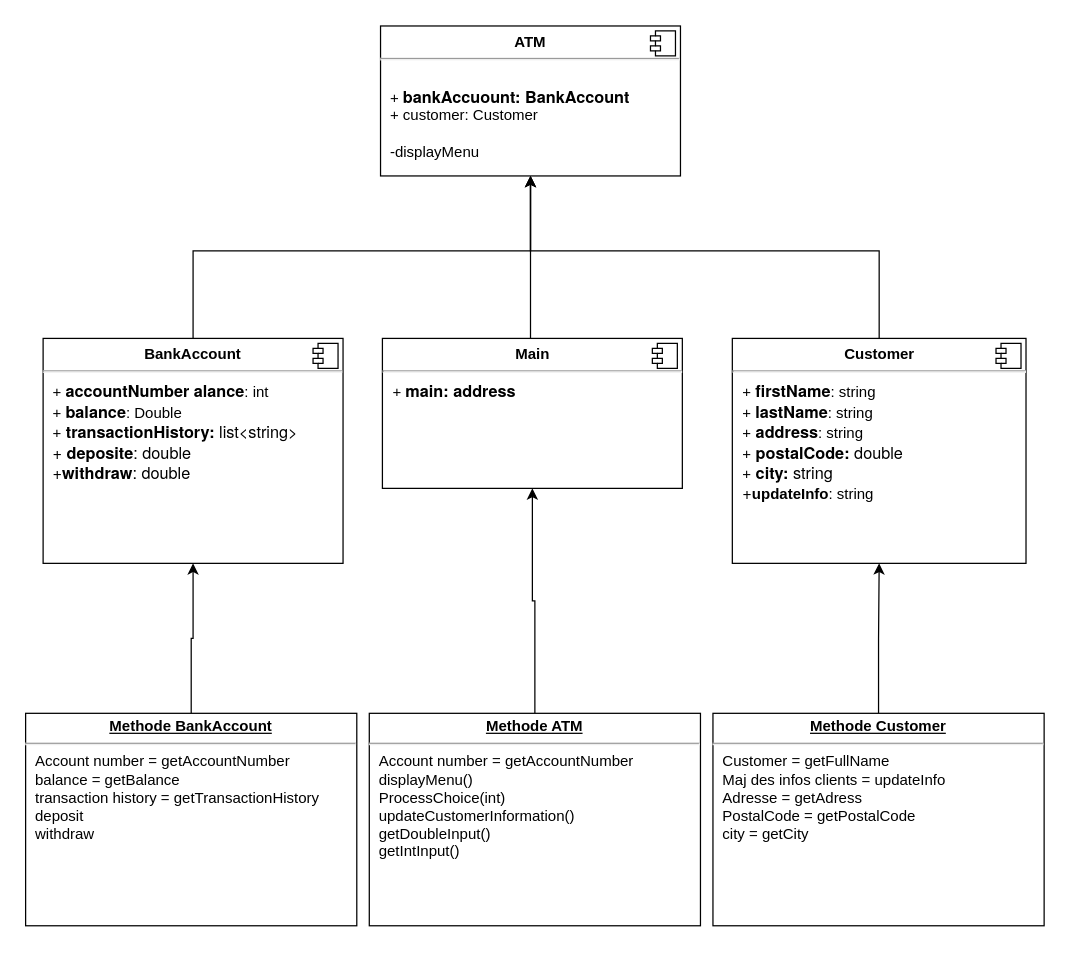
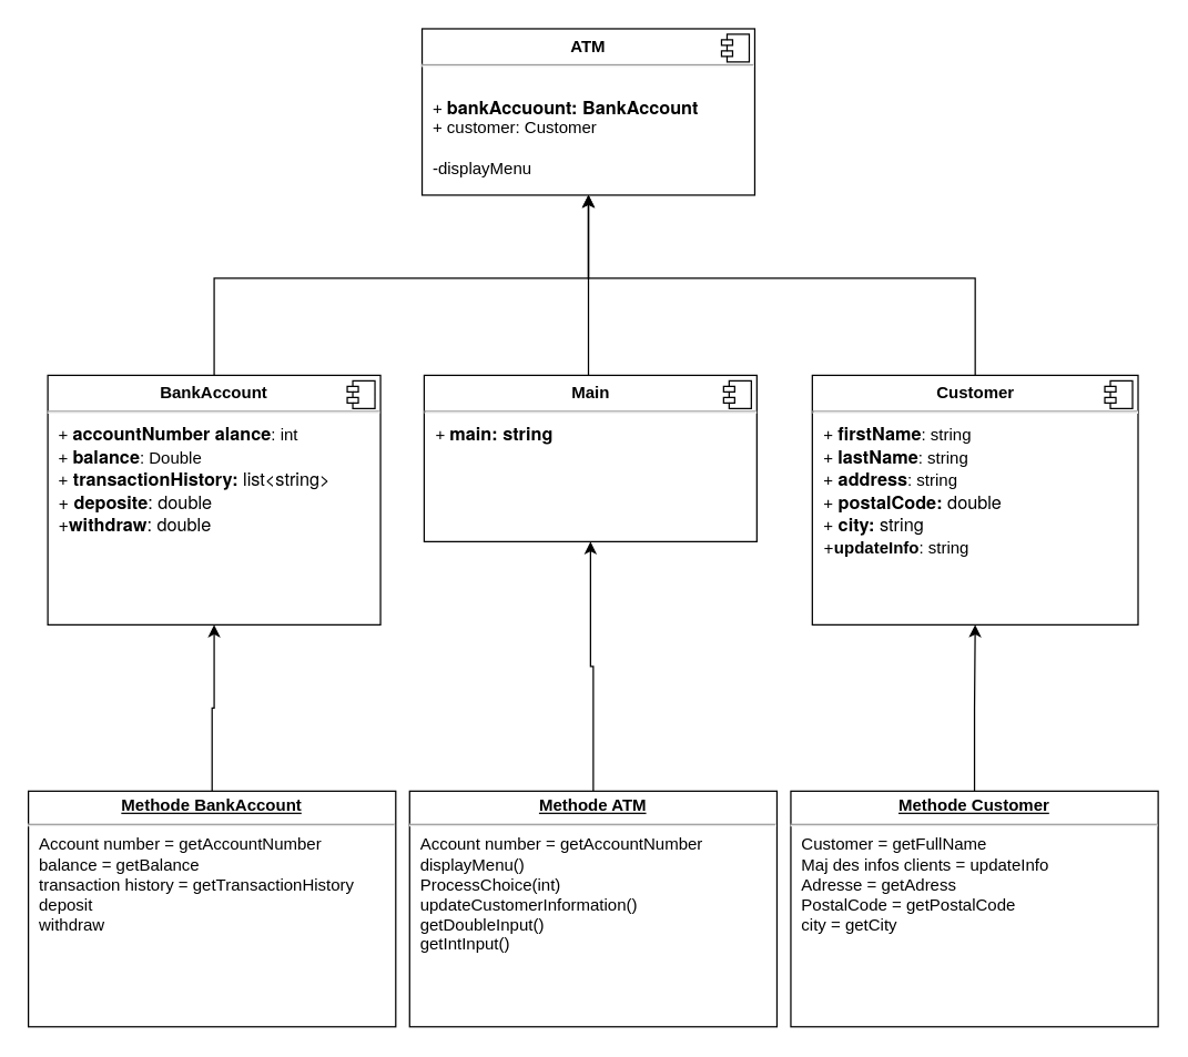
  <mxCell id="0" />
  <mxCell id="1" parent="0" />
  <mxCell id="2" style="edgeStyle=orthogonalEdgeStyle;rounded=0;orthogonalLoop=1;jettySize=auto;html=1;" edge="1" parent="1" source="3" target="12"><mxGeometry relative="1" as="geometry"><Array as="points"><mxPoint x="154" y="200" /><mxPoint x="424" y="200" /></Array></mxGeometry></mxCell>
  <mxCell id="3" value="&lt;p style=&quot;margin:0px;margin-top:6px;text-align:center;&quot;&gt;&lt;b&gt;BankAccount&lt;/b&gt;&lt;br&gt;&lt;/p&gt;&lt;hr&gt;&lt;p style=&quot;margin:0px;margin-left:8px;&quot;&gt;+&amp;nbsp;&lt;b style=&quot;font-family: &amp;quot;Helvetica Neue&amp;quot;; font-size: 13px;&quot;&gt;accountNumber&amp;nbsp;&lt;/b&gt;&lt;b style=&quot;font-family: &amp;quot;Helvetica Neue&amp;quot;; font-size: 13px;&quot;&gt;alance&lt;/b&gt;: int&lt;/p&gt;&lt;p style=&quot;margin:0px;margin-left:8px;&quot;&gt;+&amp;nbsp;&lt;b style=&quot;font-family: &amp;quot;Helvetica Neue&amp;quot;; font-size: 13px;&quot;&gt;balance&lt;/b&gt;: Double&lt;/p&gt;&lt;p style=&quot;margin:0px;margin-left:8px;&quot;&gt;+&lt;b style=&quot;font-family: &amp;quot;Helvetica Neue&amp;quot;; font-size: 13px;&quot;&gt;&amp;nbsp;transactionHistory: &lt;/b&gt;&lt;span style=&quot;font-family: &amp;quot;Helvetica Neue&amp;quot;; font-size: 13px;&quot;&gt;list&amp;lt;string&amp;gt;&lt;/span&gt;&lt;/p&gt;&lt;p style=&quot;margin:0px;margin-left:8px;&quot;&gt;&lt;font size=&quot;2&quot; face=&quot;Helvetica Neue&quot;&gt;+ &lt;b&gt;deposite&lt;/b&gt;: double&lt;/font&gt;&lt;/p&gt;&lt;p style=&quot;margin:0px;margin-left:8px;&quot;&gt;&lt;font size=&quot;2&quot; face=&quot;Helvetica Neue&quot;&gt;+&lt;b&gt;withdraw&lt;/b&gt;: double&lt;/font&gt;&lt;/p&gt;" style="align=left;overflow=fill;html=1;dropTarget=0;whiteSpace=wrap;" vertex="1" parent="1"><mxGeometry x="34" y="270" width="240" height="180" as="geometry" /></mxCell>
  <mxCell id="4" value="" style="shape=component;jettyWidth=8;jettyHeight=4;" vertex="1" parent="3"><mxGeometry x="1" width="20" height="20" relative="1" as="geometry"><mxPoint x="-24" y="4" as="offset" /></mxGeometry></mxCell>
  <mxCell id="5" style="edgeStyle=orthogonalEdgeStyle;rounded=0;orthogonalLoop=1;jettySize=auto;html=1;" edge="1" parent="1" source="6" target="12"><mxGeometry relative="1" as="geometry"><Array as="points"><mxPoint x="703" y="200" /><mxPoint x="424" y="200" /></Array></mxGeometry></mxCell>
  <mxCell id="6" value="&lt;p style=&quot;margin:0px;margin-top:6px;text-align:center;&quot;&gt;&lt;b&gt;Customer&lt;/b&gt;&lt;/p&gt;&lt;hr&gt;&lt;p style=&quot;margin:0px;margin-left:8px;&quot;&gt;+&amp;nbsp;&lt;b style=&quot;font-family: &amp;quot;Helvetica Neue&amp;quot;; font-size: 13px;&quot;&gt;firstName&lt;/b&gt;: string&lt;/p&gt;&lt;p style=&quot;margin:0px;margin-left:8px;&quot;&gt;+&amp;nbsp;&lt;b style=&quot;font-family: &amp;quot;Helvetica Neue&amp;quot;; font-size: 13px;&quot;&gt;lastName&lt;/b&gt;: string&lt;/p&gt;&lt;p style=&quot;margin:0px;margin-left:8px;&quot;&gt;+&lt;b style=&quot;font-family: &amp;quot;Helvetica Neue&amp;quot;; font-size: 13px;&quot;&gt;&amp;nbsp;address&lt;/b&gt;: string&lt;/p&gt;&lt;p style=&quot;margin:0px;margin-left:8px;&quot;&gt;+&lt;b style=&quot;font-family: &amp;quot;Helvetica Neue&amp;quot;; font-size: 13px;&quot;&gt;&amp;nbsp;postalCode: &lt;/b&gt;&lt;span style=&quot;font-family: &amp;quot;Helvetica Neue&amp;quot;; font-size: 13px;&quot;&gt;double&lt;/span&gt;&lt;/p&gt;&lt;p style=&quot;margin:0px;margin-left:8px;&quot;&gt;+&lt;b style=&quot;font-family: &amp;quot;Helvetica Neue&amp;quot;; font-size: 13px;&quot;&gt;&amp;nbsp;city: &lt;/b&gt;&lt;span style=&quot;font-family: &amp;quot;Helvetica Neue&amp;quot;; font-size: 13px;&quot;&gt;string&lt;/span&gt;&lt;/p&gt;&lt;p style=&quot;margin:0px;margin-left:8px;&quot;&gt;&lt;font size=&quot;2&quot; face=&quot;Helvetica Neue&quot;&gt;+&lt;/font&gt;&lt;b&gt;updateInfo&lt;/b&gt;: string&lt;/p&gt;" style="align=left;overflow=fill;html=1;dropTarget=0;whiteSpace=wrap;" vertex="1" parent="1"><mxGeometry x="585.5" y="270" width="235" height="180" as="geometry" /></mxCell>
  <mxCell id="7" value="" style="shape=component;jettyWidth=8;jettyHeight=4;" vertex="1" parent="6"><mxGeometry x="1" width="20" height="20" relative="1" as="geometry"><mxPoint x="-24" y="4" as="offset" /></mxGeometry></mxCell>
  <mxCell id="8" style="edgeStyle=orthogonalEdgeStyle;rounded=0;orthogonalLoop=1;jettySize=auto;html=1;entryX=0.5;entryY=1;entryDx=0;entryDy=0;" edge="1" parent="1" source="9" target="6"><mxGeometry relative="1" as="geometry" /></mxCell>
  <mxCell id="9" value="&lt;p style=&quot;margin:0px;margin-top:4px;text-align:center;text-decoration:underline;&quot;&gt;&lt;b&gt;Methode Customer&lt;/b&gt;&lt;/p&gt;&lt;hr&gt;&lt;p style=&quot;margin:0px;margin-left:8px;&quot;&gt;Customer = getFullName&lt;/p&gt;&lt;p style=&quot;margin:0px;margin-left:8px;&quot;&gt;Maj des infos clients = updateInfo&lt;/p&gt;&lt;p style=&quot;margin:0px;margin-left:8px;&quot;&gt;Adresse = getAdress&lt;/p&gt;&lt;p style=&quot;margin:0px;margin-left:8px;&quot;&gt;PostalCode =&amp;nbsp;getPostalCode&lt;/p&gt;&lt;p style=&quot;margin:0px;margin-left:8px;&quot;&gt;city = getCity&lt;/p&gt;" style="verticalAlign=top;align=left;overflow=fill;fontSize=12;fontFamily=Helvetica;html=1;whiteSpace=wrap;" vertex="1" parent="1"><mxGeometry x="570" y="570" width="265" height="170" as="geometry" /></mxCell>
  <mxCell id="10" style="edgeStyle=orthogonalEdgeStyle;rounded=0;orthogonalLoop=1;jettySize=auto;html=1;entryX=0.5;entryY=1;entryDx=0;entryDy=0;" edge="1" parent="1" source="11" target="3"><mxGeometry relative="1" as="geometry" /></mxCell>
  <mxCell id="11" value="&lt;p style=&quot;margin:0px;margin-top:4px;text-align:center;text-decoration:underline;&quot;&gt;&lt;b&gt;Methode BankAccount&lt;/b&gt;&lt;/p&gt;&lt;hr&gt;&lt;p style=&quot;margin:0px;margin-left:8px;&quot;&gt;Account number =&amp;nbsp;getAccountNumber&lt;/p&gt;&lt;p style=&quot;margin:0px;margin-left:8px;&quot;&gt;balance = getBalance&lt;/p&gt;&lt;p style=&quot;margin:0px;margin-left:8px;&quot;&gt;transaction history = getTransactionHistory&lt;/p&gt;&lt;p style=&quot;margin:0px;margin-left:8px;&quot;&gt;deposit&lt;/p&gt;&lt;p style=&quot;margin:0px;margin-left:8px;&quot;&gt;withdraw&lt;/p&gt;&lt;p style=&quot;margin:0px;margin-left:8px;&quot;&gt;&lt;br&gt;&lt;/p&gt;" style="verticalAlign=top;align=left;overflow=fill;fontSize=12;fontFamily=Helvetica;html=1;whiteSpace=wrap;" vertex="1" parent="1"><mxGeometry x="20" y="570" width="265" height="170" as="geometry" /></mxCell>
  <mxCell id="12" value="&lt;p style=&quot;margin:0px;margin-top:6px;text-align:center;&quot;&gt;&lt;b&gt;ATM&lt;/b&gt;&lt;/p&gt;&lt;hr&gt;&lt;p style=&quot;margin:0px;margin-left:8px;&quot;&gt;&lt;br&gt;+ &lt;font size=&quot;2&quot; face=&quot;Helvetica Neue&quot;&gt;&lt;b&gt;bankAccuount: BankAccount&lt;/b&gt;&lt;/font&gt;&lt;/p&gt;&lt;p style=&quot;margin:0px;margin-left:8px;&quot;&gt;+ customer: Customer&amp;nbsp;&lt;/p&gt;&lt;p style=&quot;margin:0px;margin-left:8px;&quot;&gt;&lt;br&gt;&lt;/p&gt;&lt;p style=&quot;margin:0px;margin-left:8px;&quot;&gt;-displayMenu&lt;/p&gt;" style="align=left;overflow=fill;html=1;dropTarget=0;whiteSpace=wrap;" vertex="1" parent="1"><mxGeometry x="304" y="20" width="240" height="120" as="geometry" /></mxCell>
  <mxCell id="13" value="" style="shape=component;jettyWidth=8;jettyHeight=4;" vertex="1" parent="12"><mxGeometry x="1" width="20" height="20" relative="1" as="geometry"><mxPoint x="-24" y="4" as="offset" /></mxGeometry></mxCell>
  <mxCell id="14" style="edgeStyle=orthogonalEdgeStyle;rounded=0;orthogonalLoop=1;jettySize=auto;html=1;entryX=0.5;entryY=1;entryDx=0;entryDy=0;" edge="1" parent="1" source="15" target="12"><mxGeometry relative="1" as="geometry"><Array as="points"><mxPoint x="424" y="230" /><mxPoint x="424" y="230" /></Array></mxGeometry></mxCell>
- <mxCell id="15" value="&lt;p style=&quot;margin:0px;margin-top:6px;text-align:center;&quot;&gt;&lt;b&gt;Main&lt;/b&gt;&lt;br&gt;&lt;/p&gt;&lt;hr&gt;&lt;p style=&quot;margin:0px;margin-left:8px;&quot;&gt;+ &lt;font size=&quot;2&quot; face=&quot;Helvetica Neue&quot;&gt;&lt;b&gt;main: address&lt;/b&gt;&lt;/font&gt;&lt;/p&gt;" style="align=left;overflow=fill;html=1;dropTarget=0;whiteSpace=wrap;" vertex="1" parent="1"><mxGeometry x="305.5" y="270" width="240" height="120" as="geometry" /></mxCell>
+ <mxCell id="15" value="&lt;p style=&quot;margin:0px;margin-top:6px;text-align:center;&quot;&gt;&lt;b&gt;Main&lt;/b&gt;&lt;br&gt;&lt;/p&gt;&lt;hr&gt;&lt;p style=&quot;margin:0px;margin-left:8px;&quot;&gt;+ &lt;font size=&quot;2&quot; face=&quot;Helvetica Neue&quot;&gt;&lt;b&gt;main: string&lt;/b&gt;&lt;/font&gt;&lt;/p&gt;" style="align=left;overflow=fill;html=1;dropTarget=0;whiteSpace=wrap;" vertex="1" parent="1"><mxGeometry x="305.5" y="270" width="240" height="120" as="geometry" /></mxCell>
  <mxCell id="16" value="" style="shape=component;jettyWidth=8;jettyHeight=4;" vertex="1" parent="15"><mxGeometry x="1" width="20" height="20" relative="1" as="geometry"><mxPoint x="-24" y="4" as="offset" /></mxGeometry></mxCell>
  <mxCell id="17" style="edgeStyle=orthogonalEdgeStyle;rounded=0;orthogonalLoop=1;jettySize=auto;html=1;entryX=0.5;entryY=1;entryDx=0;entryDy=0;" edge="1" parent="1" source="18" target="15"><mxGeometry relative="1" as="geometry" /></mxCell>
  <mxCell id="18" value="&lt;p style=&quot;margin:0px;margin-top:4px;text-align:center;text-decoration:underline;&quot;&gt;&lt;b&gt;Methode ATM&lt;/b&gt;&lt;/p&gt;&lt;hr&gt;&lt;p style=&quot;margin:0px;margin-left:8px;&quot;&gt;Account number =&amp;nbsp;getAccountNumber&lt;/p&gt;&lt;p style=&quot;margin:0px;margin-left:8px;&quot;&gt;displayMenu()&lt;/p&gt;&lt;p style=&quot;margin:0px;margin-left:8px;&quot;&gt;ProcessChoice(int)&lt;/p&gt;&lt;p style=&quot;margin:0px;margin-left:8px;&quot;&gt;updateCustomerInformation()&lt;/p&gt;&lt;p style=&quot;margin:0px;margin-left:8px;&quot;&gt;getDoubleInput()&lt;/p&gt;&lt;p style=&quot;margin:0px;margin-left:8px;&quot;&gt;getIntInput()&lt;/p&gt;&lt;p style=&quot;margin:0px;margin-left:8px;&quot;&gt;&lt;br&gt;&lt;/p&gt;" style="verticalAlign=top;align=left;overflow=fill;fontSize=12;fontFamily=Helvetica;html=1;whiteSpace=wrap;" vertex="1" parent="1"><mxGeometry x="295" y="570" width="265" height="170" as="geometry" /></mxCell>
